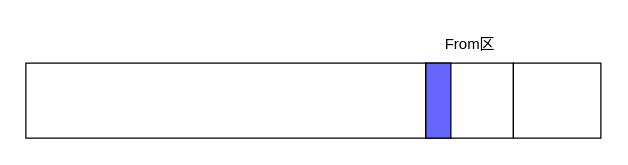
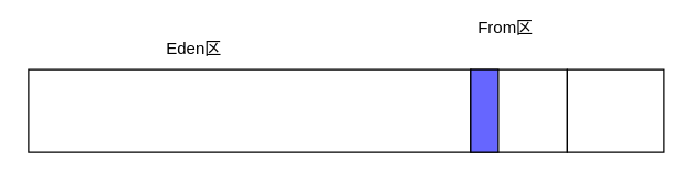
  <mxCell id="0" />
  <mxCell id="1" parent="0" />
  <mxCell id="2" value="" style="rounded=0;whiteSpace=wrap;html=1;fillColor=#FFFFFF;strokeColor=#000000;" parent="1" vertex="1"><mxGeometry x="20" y="50" width="320" height="60" as="geometry" /></mxCell>
+ <mxCell id="3" value="Eden区" style="text;html=1;strokeColor=none;fillColor=none;align=center;verticalAlign=middle;whiteSpace=wrap;rounded=0;fontColor=#000000;" parent="1" vertex="1"><mxGeometry x="110" y="20" width="60" height="30" as="geometry" /></mxCell>
  <mxCell id="4" value="" style="rounded=0;whiteSpace=wrap;html=1;fillColor=#FFFFFF;strokeColor=#000000;" parent="1" vertex="1"><mxGeometry x="340" y="50" width="70" height="60" as="geometry" /></mxCell>
- <mxCell id="5" value="From区" style="text;html=1;strokeColor=none;fillColor=none;align=center;verticalAlign=middle;whiteSpace=wrap;rounded=0;fontColor=#000000;" parent="1" vertex="1"><mxGeometry x="352.5" y="20" width="45" height="30" as="geometry" /></mxCell>
+ <mxCell id="5" value="From区" style="text;html=1;strokeColor=none;fillColor=none;align=center;verticalAlign=middle;whiteSpace=wrap;rounded=0;fontColor=#000000;" parent="1" vertex="1"><mxGeometry x="342.5" y="5" width="45" height="30" as="geometry" /></mxCell>
  <mxCell id="6" value="" style="rounded=0;whiteSpace=wrap;html=1;fillColor=#FFFFFF;strokeColor=#000000;" parent="1" vertex="1"><mxGeometry x="410" y="50" width="70" height="60" as="geometry" /></mxCell>
  <mxCell id="7" value="" style="rounded=0;whiteSpace=wrap;html=1;fillColor=#6666FF;strokeColor=#000000;" parent="1" vertex="1"><mxGeometry x="340" y="50" width="20" height="60" as="geometry" /></mxCell>
